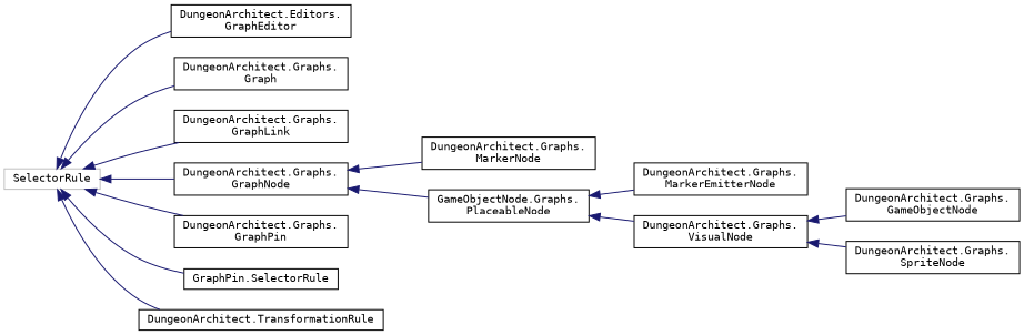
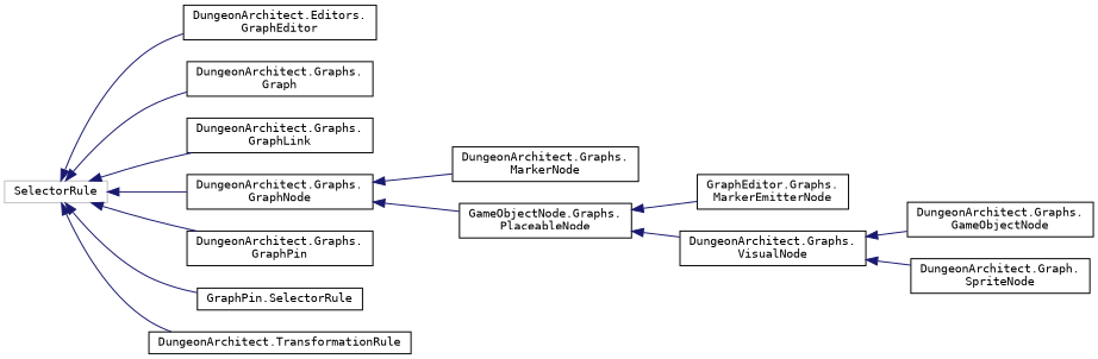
  digraph {
    fontname="DejaVu Sans Mono"
    rankdir=LR
    node [color=black fillcolor=white fontname="DejaVu Sans Mono" fontsize=10 shape=record style=filled]
    edge [color=midnightblue dir=back fontname="DejaVu Sans Mono" fontsize=10 labelfontname=Helvetica labelfontsize=10 style=solid]
    n1 [color=grey75 height=0.2 label=SelectorRule width=0.4]
    n2 [height=0.2 label="DungeonArchitect.Editors.\lGraphEditor" width=0.4]
    n3 [height=0.2 label="DungeonArchitect.Graphs.\lGraph" width=0.4]
    n4 [height=0.2 label="DungeonArchitect.Graphs.\lGraphLink" width=0.4]
    n5 [height=0.2 label="DungeonArchitect.Graphs.\lGraphNode" width=0.4]
    n6 [height=0.2 label="DungeonArchitect.Graphs.\lGraphPin" width=0.4]
    n7 [height=0.2 label="GraphPin.SelectorRule" width=0.4]
    n8 [height=0.2 label="DungeonArchitect.TransformationRule" width=0.4]
    n9 [height=0.2 label="DungeonArchitect.Graphs.\lMarkerNode" width=0.4]
    n10 [height=0.2 label="GameObjectNode.Graphs.\lPlaceableNode" width=0.4]
-   n11 [height=0.2 label="DungeonArchitect.Graphs.\lMarkerEmitterNode" width=0.4]
+   n11 [height=0.2 label="GraphEditor.Graphs.\lMarkerEmitterNode" width=0.4]
    n12 [height=0.2 label="DungeonArchitect.Graphs.\lVisualNode" width=0.4]
    n13 [height=0.2 label="DungeonArchitect.Graphs.\lGameObjectNode" width=0.4]
-   n14 [height=0.2 label="DungeonArchitect.Graphs.\lSpriteNode" width=0.4]
+   n14 [height=0.2 label="DungeonArchitect.Graph.\lSpriteNode" width=0.4]
    n1 -> n2
    n1 -> n3
    n1 -> n4
    n1 -> n5
    n1 -> n6
    n1 -> n7
    n1 -> n8
    n5 -> n9
    n5 -> n10
    n10 -> n11
    n10 -> n12
    n12 -> n13
    n12 -> n14
  }
